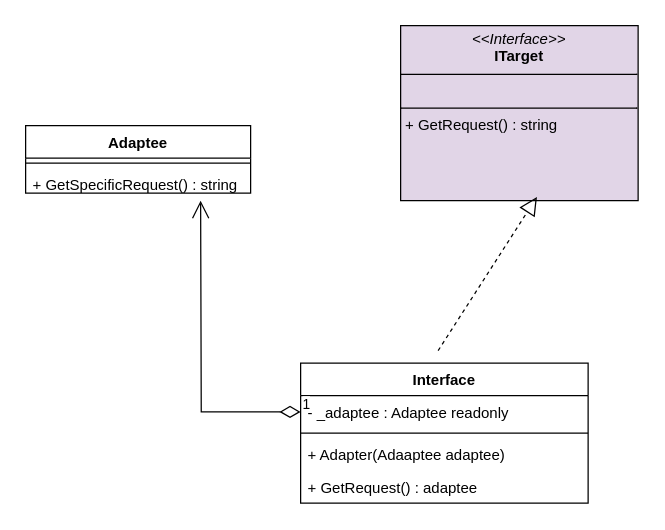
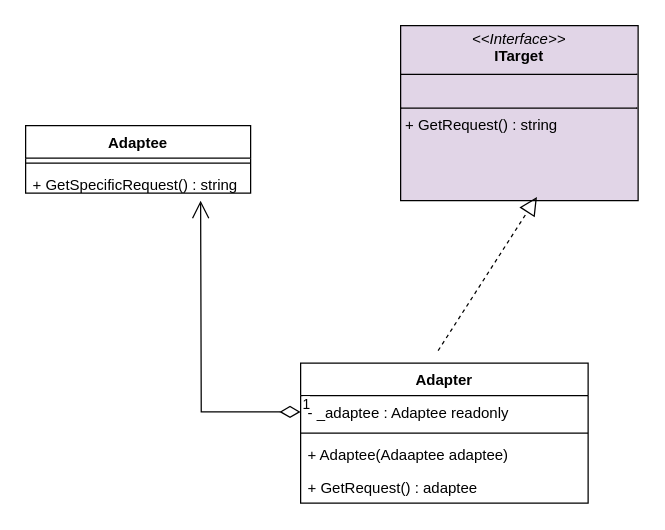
  <mxCell id="0" />
  <mxCell id="1" parent="0" />
  <mxCell id="2" value="Adaptee" style="swimlane;fontStyle=1;align=center;verticalAlign=top;childLayout=stackLayout;horizontal=1;startSize=26;horizontalStack=0;resizeParent=1;resizeParentMax=0;resizeLast=0;collapsible=1;marginBottom=0;whiteSpace=wrap;html=1;" vertex="1" parent="1"><mxGeometry x="20" y="100" width="180" height="54" as="geometry" /></mxCell>
  <mxCell id="3" value="" style="line;strokeWidth=1;fillColor=none;align=left;verticalAlign=middle;spacingTop=-1;spacingLeft=3;spacingRight=3;rotatable=0;labelPosition=right;points=[];portConstraint=eastwest;strokeColor=inherit;" vertex="1" parent="2"><mxGeometry y="26" width="180" height="8" as="geometry" /></mxCell>
  <mxCell id="4" value="+ GetSpecificRequest() : string" style="text;strokeColor=none;fillColor=none;align=left;verticalAlign=top;spacingLeft=4;spacingRight=4;overflow=hidden;rotatable=0;points=[[0,0.5],[1,0.5]];portConstraint=eastwest;whiteSpace=wrap;html=1;" vertex="1" parent="2"><mxGeometry y="34" width="180" height="20" as="geometry" /></mxCell>
  <mxCell id="5" value="&lt;p style=&quot;margin:0px;margin-top:4px;text-align:center;&quot;&gt;&lt;i&gt;&amp;lt;&amp;lt;Interface&amp;gt;&amp;gt;&lt;/i&gt;&lt;br&gt;&lt;b&gt;ITarget&lt;/b&gt;&lt;/p&gt;&lt;hr size=&quot;1&quot; style=&quot;border-style:solid;&quot;&gt;&lt;p style=&quot;margin:0px;margin-left:4px;&quot;&gt;&lt;br&gt;&lt;/p&gt;&lt;hr size=&quot;1&quot; style=&quot;border-style:solid;&quot;&gt;&lt;p style=&quot;margin:0px;margin-left:4px;&quot;&gt;+ GetRequest() : string&lt;/p&gt;" style="verticalAlign=top;align=left;overflow=fill;html=1;whiteSpace=wrap;fillColor=#e1d5e7;" vertex="1" parent="1"><mxGeometry x="320" y="20" width="190" height="140" as="geometry" /></mxCell>
- <mxCell id="6" value="Interface" style="swimlane;fontStyle=1;align=center;verticalAlign=top;childLayout=stackLayout;horizontal=1;startSize=26;horizontalStack=0;resizeParent=1;resizeParentMax=0;resizeLast=0;collapsible=1;marginBottom=0;whiteSpace=wrap;html=1;" vertex="1" parent="1"><mxGeometry x="240" y="290" width="230" height="112" as="geometry" /></mxCell>
+ <mxCell id="6" value="Adapter" style="swimlane;fontStyle=1;align=center;verticalAlign=top;childLayout=stackLayout;horizontal=1;startSize=26;horizontalStack=0;resizeParent=1;resizeParentMax=0;resizeLast=0;collapsible=1;marginBottom=0;whiteSpace=wrap;html=1;" vertex="1" parent="1"><mxGeometry x="240" y="290" width="230" height="112" as="geometry" /></mxCell>
  <mxCell id="7" value="- _adaptee : Adaptee readonly" style="text;strokeColor=none;fillColor=none;align=left;verticalAlign=top;spacingLeft=4;spacingRight=4;overflow=hidden;rotatable=0;points=[[0,0.5],[1,0.5]];portConstraint=eastwest;whiteSpace=wrap;html=1;" vertex="1" parent="6"><mxGeometry y="26" width="230" height="26" as="geometry" /></mxCell>
  <mxCell id="8" value="" style="line;strokeWidth=1;fillColor=none;align=left;verticalAlign=middle;spacingTop=-1;spacingLeft=3;spacingRight=3;rotatable=0;labelPosition=right;points=[];portConstraint=eastwest;strokeColor=inherit;" vertex="1" parent="6"><mxGeometry y="52" width="230" height="8" as="geometry" /></mxCell>
- <mxCell id="9" value="+ Adapter(Adaaptee adaptee)" style="text;strokeColor=none;fillColor=none;align=left;verticalAlign=top;spacingLeft=4;spacingRight=4;overflow=hidden;rotatable=0;points=[[0,0.5],[1,0.5]];portConstraint=eastwest;whiteSpace=wrap;html=1;" vertex="1" parent="6"><mxGeometry y="60" width="230" height="26" as="geometry" /></mxCell>
+ <mxCell id="9" value="+ Adaptee(Adaaptee adaptee)" style="text;strokeColor=none;fillColor=none;align=left;verticalAlign=top;spacingLeft=4;spacingRight=4;overflow=hidden;rotatable=0;points=[[0,0.5],[1,0.5]];portConstraint=eastwest;whiteSpace=wrap;html=1;" vertex="1" parent="6"><mxGeometry y="60" width="230" height="26" as="geometry" /></mxCell>
  <mxCell id="10" value="+ GetRequest() : adaptee" style="text;strokeColor=none;fillColor=none;align=left;verticalAlign=top;spacingLeft=4;spacingRight=4;overflow=hidden;rotatable=0;points=[[0,0.5],[1,0.5]];portConstraint=eastwest;whiteSpace=wrap;html=1;" vertex="1" parent="6"><mxGeometry y="86" width="230" height="26" as="geometry" /></mxCell>
  <mxCell id="11" value="" style="endArrow=block;dashed=1;endFill=0;endSize=12;html=1;rounded=0;entryX=0.574;entryY=0.979;entryDx=0;entryDy=0;entryPerimeter=0;" edge="1" parent="1" target="5"><mxGeometry width="160" relative="1" as="geometry"><mxPoint x="350" y="280" as="sourcePoint" /><mxPoint x="450" y="240" as="targetPoint" /></mxGeometry></mxCell>
  <mxCell id="12" value="1" style="endArrow=open;html=1;endSize=12;startArrow=diamondThin;startSize=14;startFill=0;edgeStyle=orthogonalEdgeStyle;align=left;verticalAlign=bottom;rounded=0;exitX=0;exitY=0.5;exitDx=0;exitDy=0;" edge="1" parent="1" source="7"><mxGeometry x="-1" y="3" relative="1" as="geometry"><mxPoint x="100" y="250" as="sourcePoint" /><mxPoint x="160" y="160" as="targetPoint" /></mxGeometry></mxCell>
